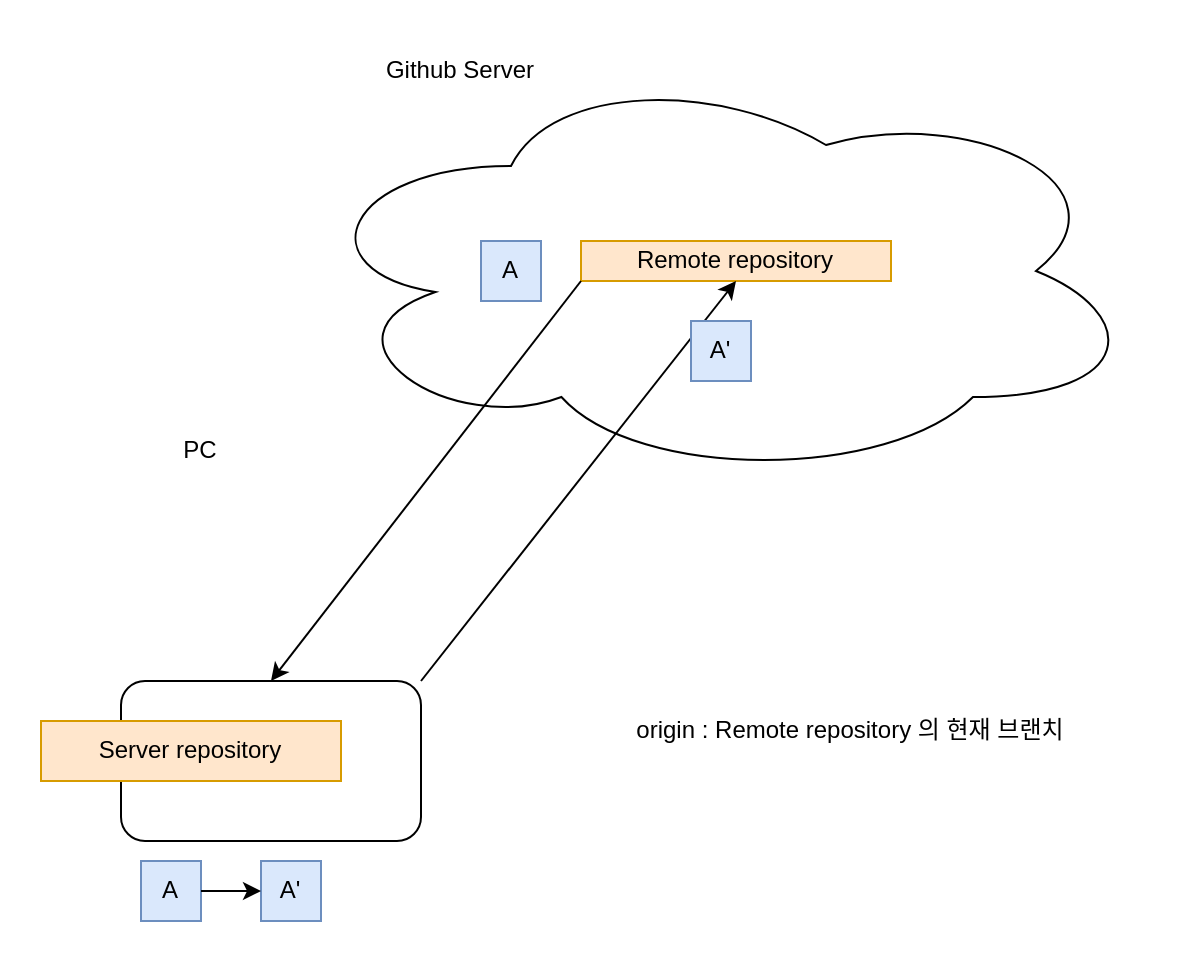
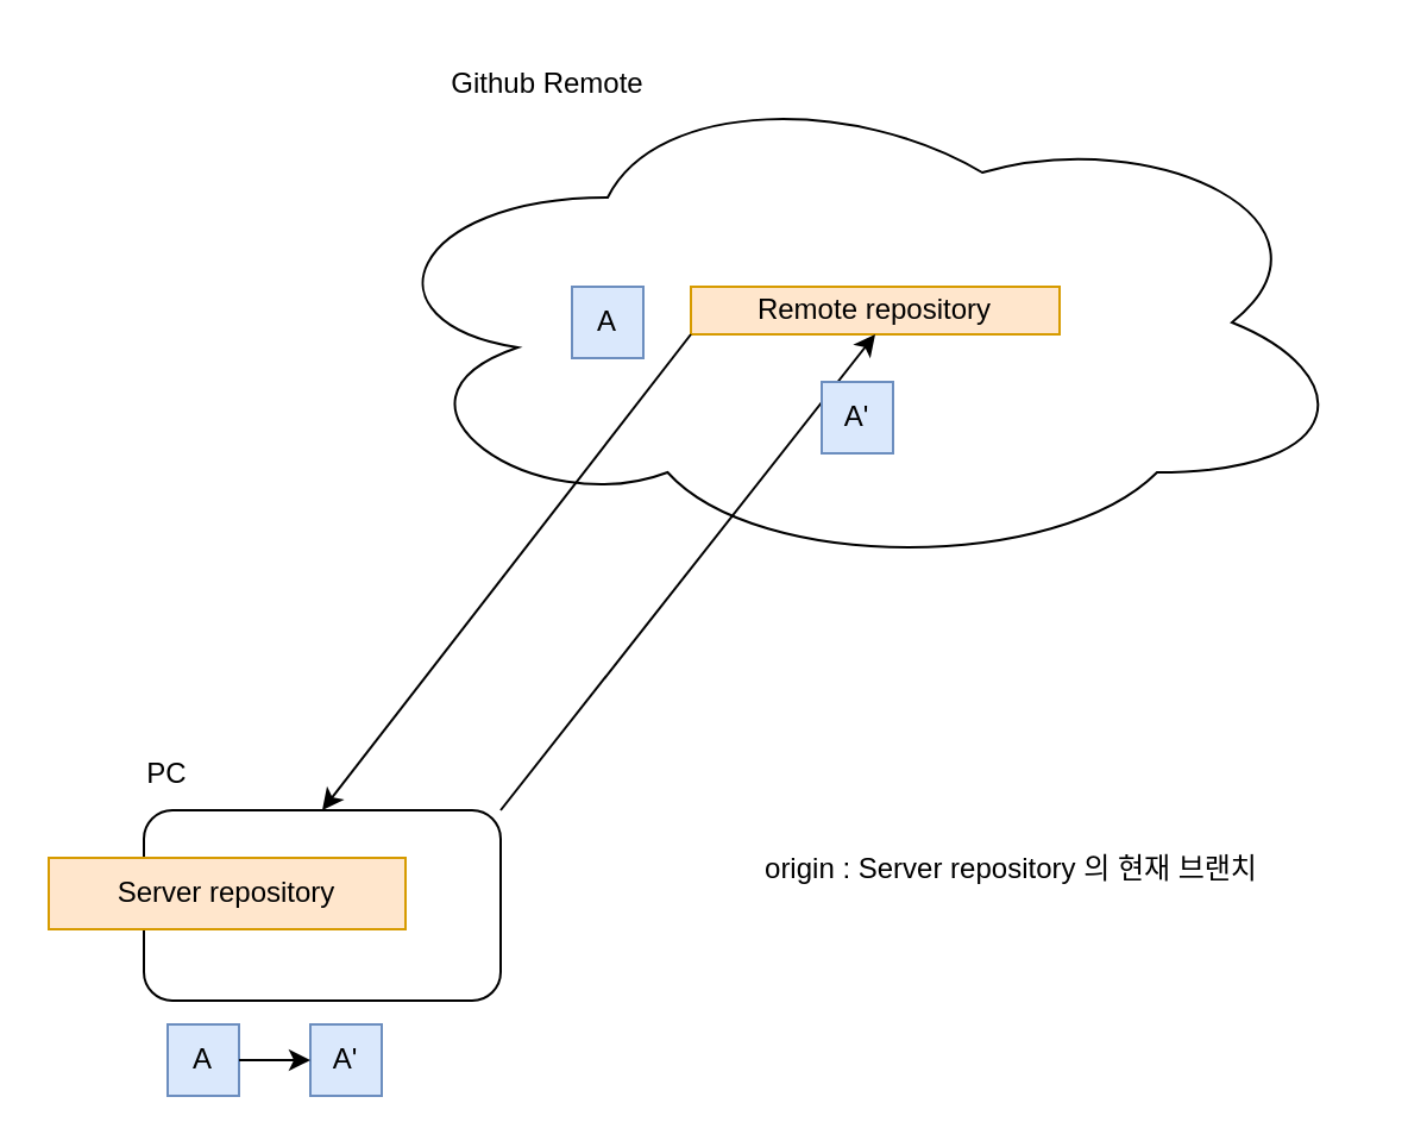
  <mxCell id="0" />
  <mxCell id="1" parent="0" />
  <mxCell id="2" value="" style="ellipse;shape=cloud;whiteSpace=wrap;html=1;" vertex="1" parent="1"><mxGeometry x="150" y="30" width="420" height="210" as="geometry" /></mxCell>
- <mxCell id="3" value="Github Server" style="text;html=1;strokeColor=none;fillColor=none;align=center;verticalAlign=middle;whiteSpace=wrap;rounded=0;" vertex="1" parent="1"><mxGeometry x="170" y="20" width="120" height="30" as="geometry" /></mxCell>
+ <mxCell id="3" value="Github Remote" style="text;html=1;strokeColor=none;fillColor=none;align=center;verticalAlign=middle;whiteSpace=wrap;rounded=0;" vertex="1" parent="1"><mxGeometry x="170" y="20" width="120" height="30" as="geometry" /></mxCell>
  <mxCell id="4" value="Remote repository" style="text;html=1;strokeColor=#d79b00;fillColor=#ffe6cc;align=center;verticalAlign=middle;whiteSpace=wrap;rounded=0;" vertex="1" parent="1"><mxGeometry x="290" y="120" width="155" height="20" as="geometry" /></mxCell>
  <mxCell id="5" value="" style="rounded=1;whiteSpace=wrap;html=1;" vertex="1" parent="1"><mxGeometry x="60" y="340" width="150" height="80" as="geometry" /></mxCell>
- <mxCell id="6" value="PC" style="text;html=1;strokeColor=none;fillColor=none;align=center;verticalAlign=middle;whiteSpace=wrap;rounded=0;" vertex="1" parent="1"><mxGeometry x="70" y="210" width="60" height="30" as="geometry" /></mxCell>
+ <mxCell id="6" value="PC" style="text;html=1;strokeColor=none;fillColor=none;align=center;verticalAlign=middle;whiteSpace=wrap;rounded=0;" vertex="1" parent="1"><mxGeometry x="40" y="310" width="60" height="30" as="geometry" /></mxCell>
  <mxCell id="7" value="" style="endArrow=classic;html=1;rounded=0;exitX=0;exitY=1;exitDx=0;exitDy=0;entryX=0.5;entryY=0;entryDx=0;entryDy=0;" edge="1" parent="1" source="4" target="5"><mxGeometry width="50" height="50" relative="1" as="geometry"><mxPoint x="480" y="330" as="sourcePoint" /><mxPoint x="530" y="280" as="targetPoint" /></mxGeometry></mxCell>
  <mxCell id="8" value="Server repository" style="text;html=1;strokeColor=#d79b00;fillColor=#ffe6cc;align=center;verticalAlign=middle;whiteSpace=wrap;rounded=0;" vertex="1" parent="1"><mxGeometry x="20" y="360" width="150" height="30" as="geometry" /></mxCell>
  <mxCell id="9" value="" style="endArrow=classic;html=1;rounded=0;exitX=1;exitY=0;exitDx=0;exitDy=0;entryX=0.5;entryY=1;entryDx=0;entryDy=0;" edge="1" parent="1" source="5" target="4"><mxGeometry width="50" height="50" relative="1" as="geometry"><mxPoint x="570" y="340" as="sourcePoint" /><mxPoint x="620" y="290" as="targetPoint" /></mxGeometry></mxCell>
  <mxCell id="10" value="A" style="text;html=1;strokeColor=#6c8ebf;fillColor=#dae8fc;align=center;verticalAlign=middle;whiteSpace=wrap;rounded=0;" vertex="1" parent="1"><mxGeometry x="240" y="120" width="30" height="30" as="geometry" /></mxCell>
  <mxCell id="11" value="A" style="text;html=1;strokeColor=#6c8ebf;fillColor=#dae8fc;align=center;verticalAlign=middle;whiteSpace=wrap;rounded=0;" vertex="1" parent="1"><mxGeometry x="70" y="430" width="30" height="30" as="geometry" /></mxCell>
  <mxCell id="12" value="A'" style="text;html=1;strokeColor=#6c8ebf;fillColor=#dae8fc;align=center;verticalAlign=middle;whiteSpace=wrap;rounded=0;" vertex="1" parent="1"><mxGeometry x="130" y="430" width="30" height="30" as="geometry" /></mxCell>
  <mxCell id="13" value="" style="endArrow=classic;html=1;rounded=0;exitX=1;exitY=0.5;exitDx=0;exitDy=0;entryX=0;entryY=0.5;entryDx=0;entryDy=0;" edge="1" parent="1" source="11" target="12"><mxGeometry width="50" height="50" relative="1" as="geometry"><mxPoint x="570" y="340" as="sourcePoint" /><mxPoint x="620" y="290" as="targetPoint" /></mxGeometry></mxCell>
  <mxCell id="14" value="A'" style="text;html=1;strokeColor=#6c8ebf;fillColor=#dae8fc;align=center;verticalAlign=middle;whiteSpace=wrap;rounded=0;" vertex="1" parent="1"><mxGeometry x="345" y="160" width="30" height="30" as="geometry" /></mxCell>
- <mxCell id="15" value="origin : Remote repository 의 현재 브랜치" style="text;html=1;strokeColor=none;fillColor=none;align=center;verticalAlign=middle;whiteSpace=wrap;rounded=0;" vertex="1" parent="1"><mxGeometry x="290" y="350" width="270" height="30" as="geometry" /></mxCell>
+ <mxCell id="15" value="origin : Server repository 의 현재 브랜치" style="text;html=1;strokeColor=none;fillColor=none;align=center;verticalAlign=middle;whiteSpace=wrap;rounded=0;" vertex="1" parent="1"><mxGeometry x="290" y="350" width="270" height="30" as="geometry" /></mxCell>
